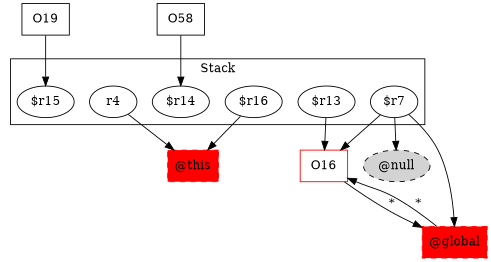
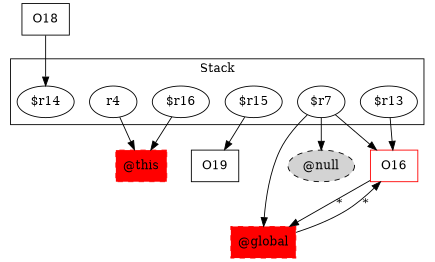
  digraph {
    rankDir=LR
    n1 [label=r4]
    "$r13"
    "$r16"
    "$r15"
    "$r7"
    "$r14"
    "@this" [color=red shape=box style="filled,dashed"]
    O16 [color=red shape=box]
    O19 [shape=box]
    "@null" [shape=ellipse style="filled,dashed"]
    "@global" [color=red shape=box style="filled,dashed"]
-   O18 [shape=box label=O58]
+   O18 [shape=box]
    subgraph cluster_1 {
      label=Stack
      n1
      "$r13"
      "$r16"
      "$r15"
      "$r7"
      "$r14"
    }
    n1 -> "@this"
    "$r13" -> O16
    "$r16" -> "@this"
-   O19 -> "$r15"
+   "$r15" -> O19
    "$r7" -> O16
    "$r7" -> "@null"
    "$r7" -> "@global"
    O16 -> "@global" [label="*" weight=0.2]
    "@global" -> O16 [label="*" weight=0.2]
    O18 -> "$r14"
  }
